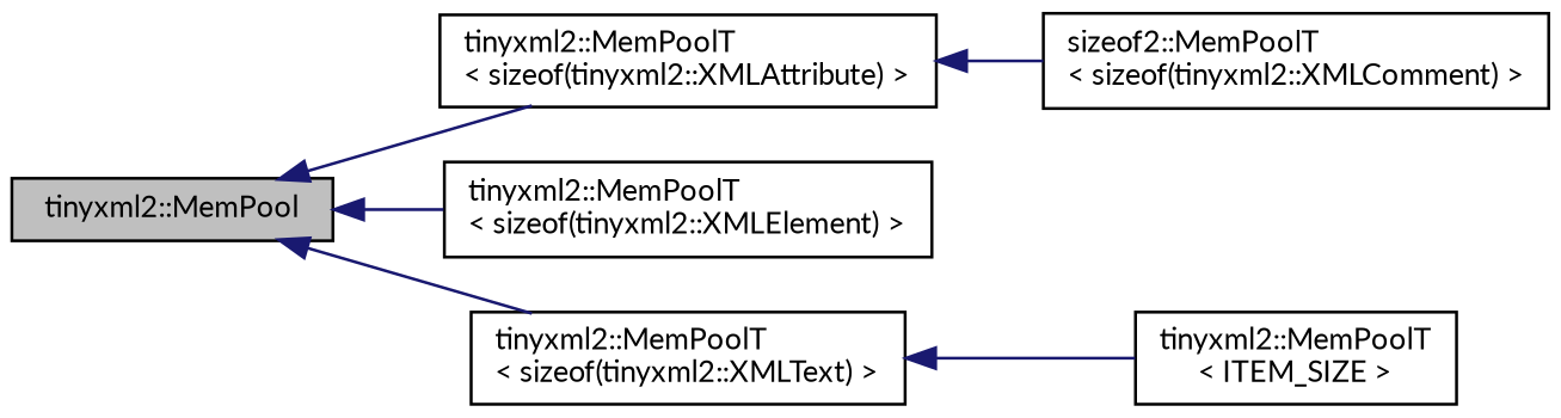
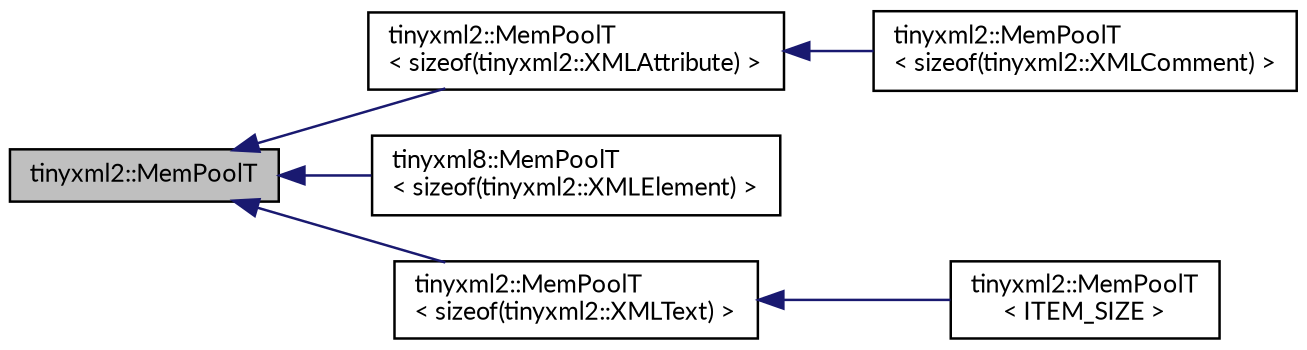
  digraph {
    fontname=Lato
    rankdir=LR
    node [color=black fillcolor=white fontname=Lato fontsize=10 shape=record style=filled]
    edge [color=midnightblue dir=back fontname=Lato fontsize=10 labelfontname=Helvetica labelfontsize=10 style=solid]
-   n1 [fillcolor=grey75 fontcolor=black height=0.2 label="tinyxml2::MemPool" width=0.4]
+   n1 [fillcolor=grey75 fontcolor=black height=0.2 label="tinyxml2::MemPoolT" width=0.4]
    n2 [height=0.2 label="tinyxml2::MemPoolT\l\< sizeof(tinyxml2::XMLAttribute) \>" width=0.4]
-   n3 [height=0.2 label="tinyxml2::MemPoolT\l\< sizeof(tinyxml2::XMLElement) \>" width=0.4]
+   n3 [height=0.2 label="tinyxml8::MemPoolT\l\< sizeof(tinyxml2::XMLElement) \>" width=0.4]
    n4 [height=0.2 label="tinyxml2::MemPoolT\l\< sizeof(tinyxml2::XMLText) \>" width=0.4]
-   n5 [height=0.2 label="sizeof2::MemPoolT\l\< sizeof(tinyxml2::XMLComment) \>" width=0.4]
+   n5 [height=0.2 label="tinyxml2::MemPoolT\l\< sizeof(tinyxml2::XMLComment) \>" width=0.4]
    n6 [height=0.2 label="tinyxml2::MemPoolT\l\< ITEM_SIZE \>" width=0.4]
    n1 -> n2
    n1 -> n3
    n1 -> n4
    n2 -> n5
    n4 -> n6
  }
